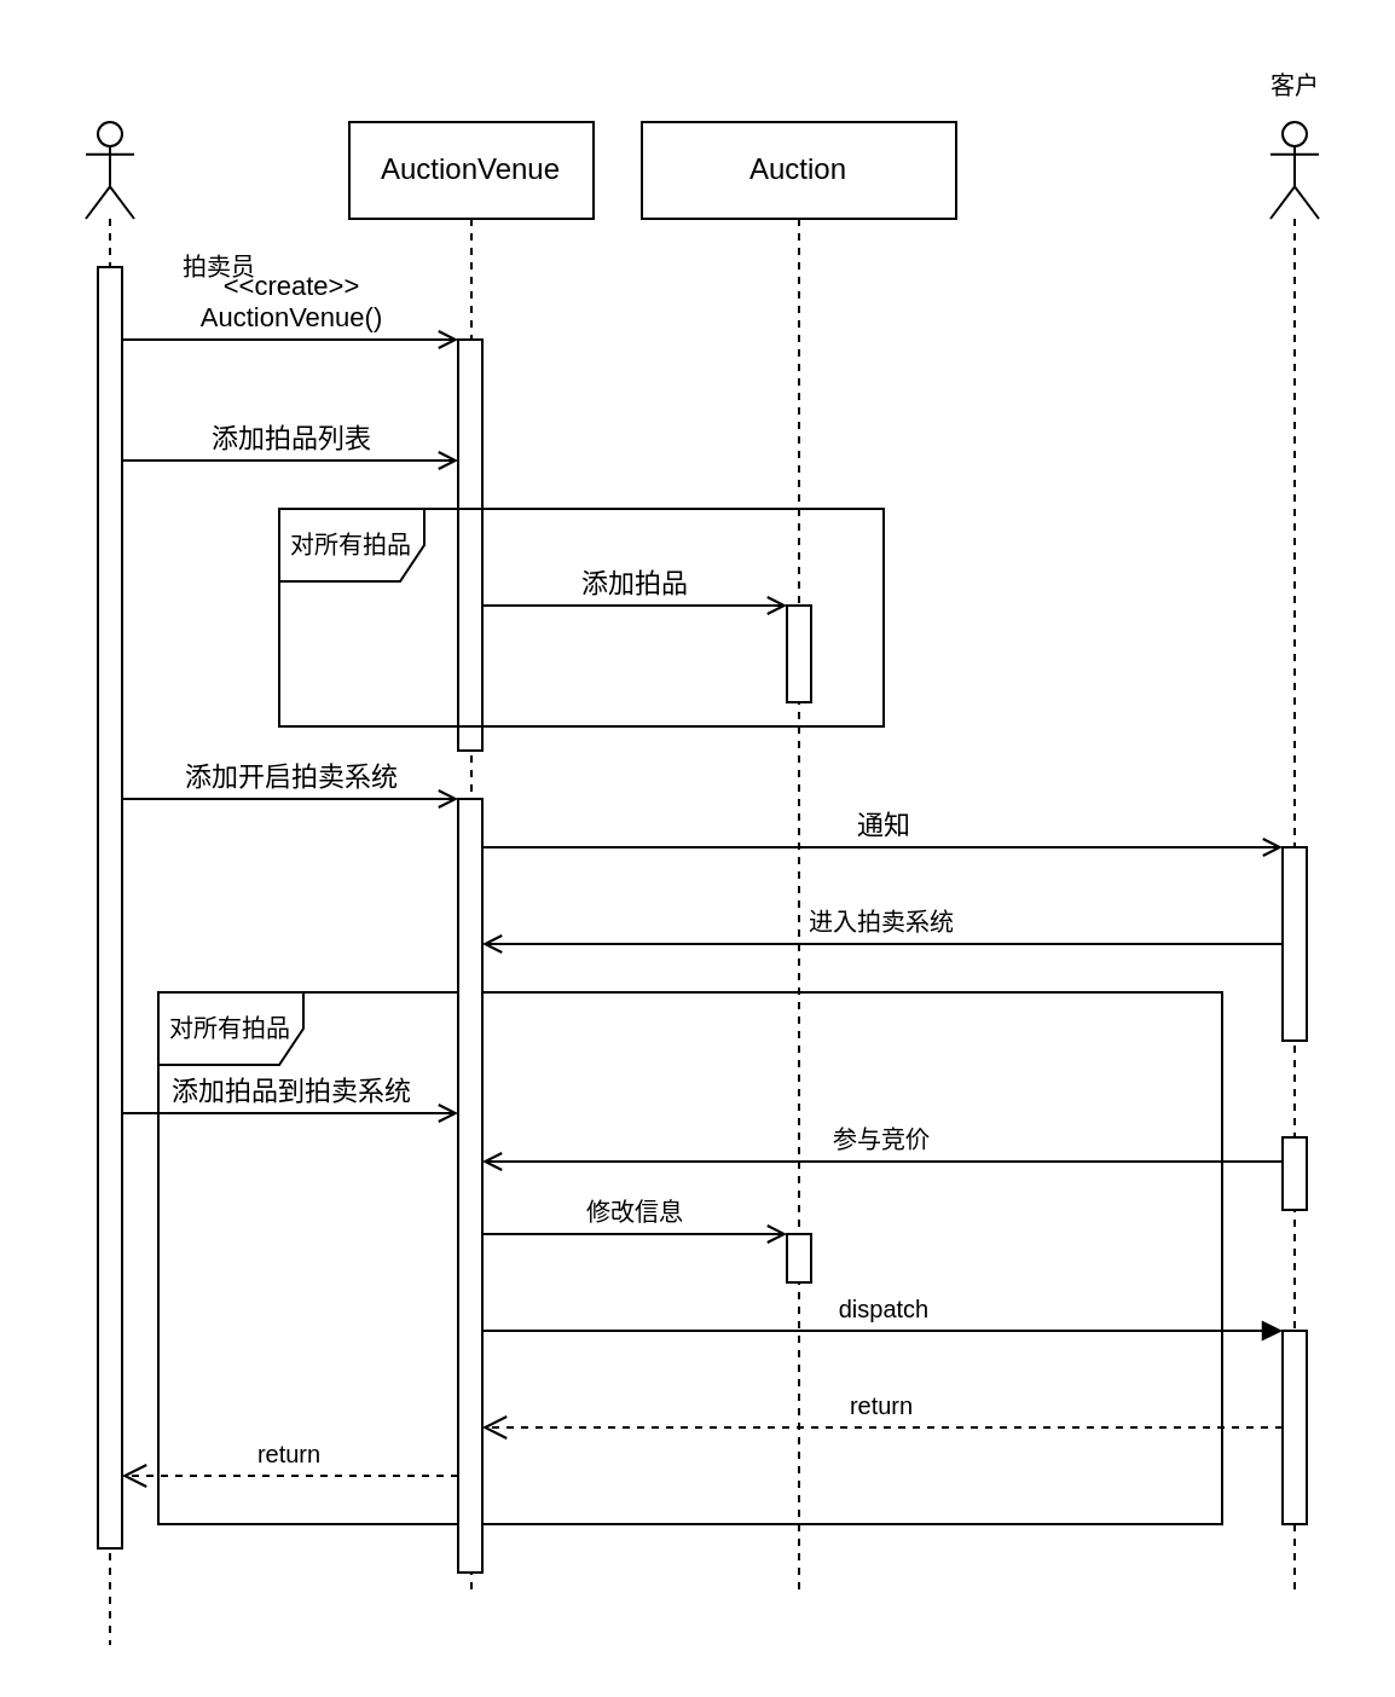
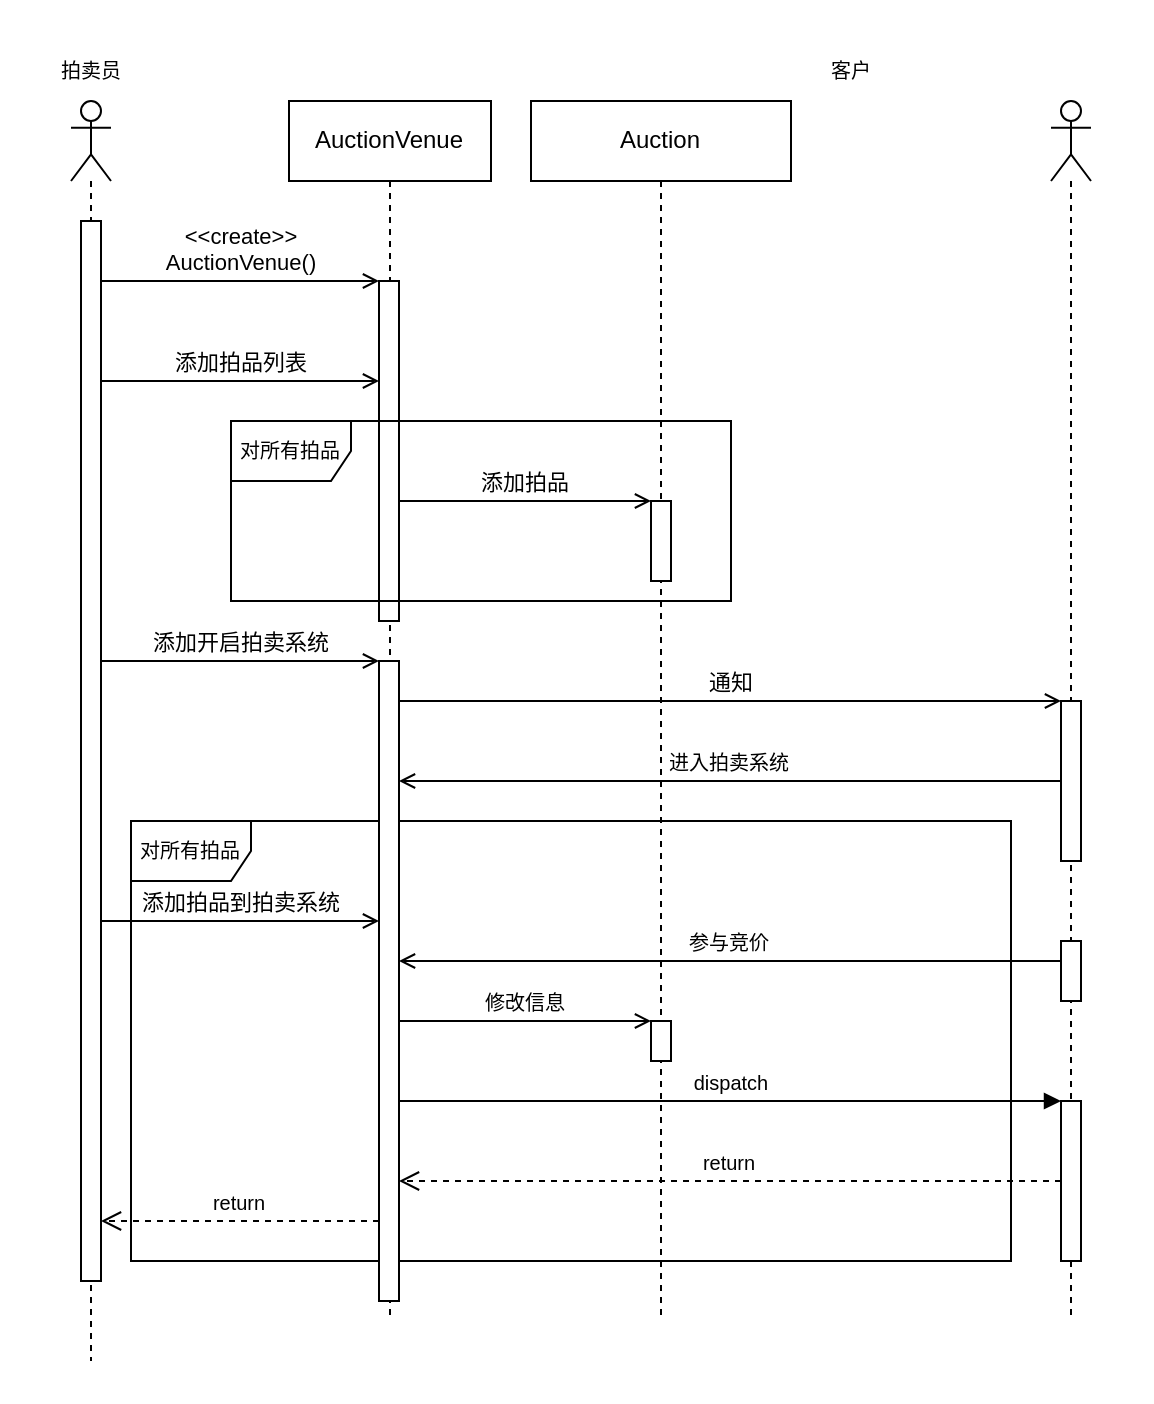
  <mxCell id="0" />
  <mxCell id="1" parent="0" />
  <mxCell id="2" value="&lt;font style=&quot;font-size: 10px;&quot;&gt;对所有拍品&lt;/font&gt;" style="shape=umlFrame;whiteSpace=wrap;html=1;align=center;" vertex="1" parent="1"><mxGeometry x="65" y="410" width="440" height="220" as="geometry" /></mxCell>
  <mxCell id="3" value="&lt;p style=&quot;line-height: 1.2;&quot;&gt;&lt;br&gt;&lt;/p&gt;" style="shape=umlLifeline;participant=umlActor;perimeter=lifelinePerimeter;whiteSpace=wrap;html=1;container=1;collapsible=0;recursiveResize=0;verticalAlign=top;spacingTop=36;outlineConnect=0;" vertex="1" parent="1"><mxGeometry x="35" y="50" width="20" height="630" as="geometry" /></mxCell>
  <mxCell id="4" value="" style="html=1;points=[];perimeter=orthogonalPerimeter;" vertex="1" parent="3"><mxGeometry x="5" y="60" width="10" height="530" as="geometry" /></mxCell>
  <mxCell id="5" value="" style="shape=umlLifeline;participant=umlActor;perimeter=lifelinePerimeter;whiteSpace=wrap;html=1;container=1;collapsible=0;recursiveResize=0;verticalAlign=top;spacingTop=36;outlineConnect=0;" vertex="1" parent="1"><mxGeometry x="525" y="50" width="20" height="610" as="geometry" /></mxCell>
  <mxCell id="6" value="" style="html=1;points=[];perimeter=orthogonalPerimeter;fontSize=10;" vertex="1" parent="5"><mxGeometry x="5" y="300" width="10" height="80" as="geometry" /></mxCell>
  <mxCell id="7" value="" style="html=1;points=[];perimeter=orthogonalPerimeter;fontSize=10;" vertex="1" parent="5"><mxGeometry x="5" y="420" width="10" height="30" as="geometry" /></mxCell>
  <mxCell id="8" value="" style="html=1;points=[];perimeter=orthogonalPerimeter;fontSize=10;" vertex="1" parent="5"><mxGeometry x="5" y="500" width="10" height="80" as="geometry" /></mxCell>
  <mxCell id="9" value="AuctionVenue" style="shape=umlLifeline;perimeter=lifelinePerimeter;whiteSpace=wrap;html=1;container=1;collapsible=0;recursiveResize=0;outlineConnect=0;" vertex="1" parent="1"><mxGeometry x="144" y="50" width="101" height="610" as="geometry" /></mxCell>
  <mxCell id="10" value="" style="html=1;points=[];perimeter=orthogonalPerimeter;" vertex="1" parent="9"><mxGeometry x="45" y="90" width="10" height="170" as="geometry" /></mxCell>
  <mxCell id="11" value="添加拍品" style="html=1;verticalAlign=bottom;endArrow=open;rounded=0;endFill=0;" edge="1" parent="9" target="17"><mxGeometry width="80" relative="1" as="geometry"><mxPoint x="55" y="200" as="sourcePoint" /><mxPoint x="194" y="200" as="targetPoint" /><Array as="points"><mxPoint x="120" y="200" /></Array></mxGeometry></mxCell>
  <mxCell id="12" value="" style="html=1;points=[];perimeter=orthogonalPerimeter;fontSize=10;" vertex="1" parent="9"><mxGeometry x="45" y="280" width="10" height="320" as="geometry" /></mxCell>
  <mxCell id="13" value="&amp;lt;&amp;lt;create&amp;gt;&amp;gt;&lt;br&gt;AuctionVenue()" style="html=1;verticalAlign=bottom;startArrow=none;endArrow=open;startSize=8;rounded=0;startFill=0;endFill=0;" edge="1" target="10" parent="1" source="4"><mxGeometry relative="1" as="geometry"><mxPoint x="110" y="140" as="sourcePoint" /><Array as="points"><mxPoint x="105" y="140" /></Array></mxGeometry></mxCell>
  <mxCell id="14" value="添加拍品列表" style="html=1;verticalAlign=bottom;endArrow=open;rounded=0;endFill=0;" edge="1" parent="1" source="4" target="10"><mxGeometry width="80" relative="1" as="geometry"><mxPoint x="55" y="200" as="sourcePoint" /><mxPoint x="135" y="200" as="targetPoint" /><Array as="points"><mxPoint x="115" y="190" /></Array></mxGeometry></mxCell>
  <mxCell id="15" value="Auction" style="shape=umlLifeline;perimeter=lifelinePerimeter;whiteSpace=wrap;html=1;container=1;collapsible=0;recursiveResize=0;outlineConnect=0;" vertex="1" parent="1"><mxGeometry x="265" y="50" width="130" height="610" as="geometry" /></mxCell>
  <mxCell id="16" value="&lt;font style=&quot;font-size: 10px;&quot;&gt;对所有拍品&lt;/font&gt;" style="shape=umlFrame;whiteSpace=wrap;html=1;align=center;" vertex="1" parent="15"><mxGeometry x="-150" y="160" width="250" height="90" as="geometry" /></mxCell>
  <mxCell id="17" value="" style="html=1;points=[];perimeter=orthogonalPerimeter;" vertex="1" parent="15"><mxGeometry x="60" y="200" width="10" height="40" as="geometry" /></mxCell>
  <mxCell id="18" value="" style="html=1;points=[];perimeter=orthogonalPerimeter;fontSize=10;" vertex="1" parent="15"><mxGeometry x="60" y="460" width="10" height="20" as="geometry" /></mxCell>
  <mxCell id="19" value="添加开启拍卖系统" style="html=1;verticalAlign=bottom;endArrow=open;rounded=0;endFill=0;" edge="1" parent="1" source="4" target="12"><mxGeometry width="80" relative="1" as="geometry"><mxPoint x="55" y="330" as="sourcePoint" /><mxPoint x="194" y="330" as="targetPoint" /><Array as="points"><mxPoint x="115" y="330" /></Array></mxGeometry></mxCell>
  <mxCell id="20" value="通知" style="html=1;verticalAlign=bottom;endArrow=open;rounded=0;endFill=0;" edge="1" parent="1" source="12" target="6"><mxGeometry width="80" relative="1" as="geometry"><mxPoint x="205" y="360" as="sourcePoint" /><mxPoint x="344.21" y="360.22" as="targetPoint" /><Array as="points"><mxPoint x="365" y="350" /></Array></mxGeometry></mxCell>
  <mxCell id="21" value="进入拍卖系统" style="html=1;verticalAlign=bottom;endArrow=open;rounded=0;fontSize=10;endFill=0;" edge="1" parent="1" source="6" target="12"><mxGeometry width="80" relative="1" as="geometry"><mxPoint x="285" y="400" as="sourcePoint" /><mxPoint x="365" y="400" as="targetPoint" /></mxGeometry></mxCell>
  <mxCell id="22" value="添加拍品到拍卖系统" style="html=1;verticalAlign=bottom;endArrow=open;rounded=0;endFill=0;" edge="1" parent="1" source="4" target="12"><mxGeometry width="80" relative="1" as="geometry"><mxPoint x="5" y="550" as="sourcePoint" /><mxPoint x="144.21" y="550.22" as="targetPoint" /><Array as="points"><mxPoint x="105" y="460" /></Array></mxGeometry></mxCell>
  <mxCell id="23" value="参与竞价" style="html=1;verticalAlign=bottom;endArrow=open;rounded=0;fontSize=10;endFill=0;" edge="1" parent="1" source="7" target="12"><mxGeometry width="80" relative="1" as="geometry"><mxPoint x="525" y="460" as="sourcePoint" /><mxPoint x="205" y="459.75" as="targetPoint" /><Array as="points"><mxPoint x="365" y="480" /></Array></mxGeometry></mxCell>
  <mxCell id="24" value="修改信息" style="html=1;verticalAlign=bottom;endArrow=open;rounded=0;fontSize=10;endFill=0;" edge="1" parent="1" source="12" target="18"><mxGeometry width="80" relative="1" as="geometry"><mxPoint x="225" y="510" as="sourcePoint" /><mxPoint x="305" y="510" as="targetPoint" /></mxGeometry></mxCell>
  <mxCell id="25" value="dispatch" style="html=1;verticalAlign=bottom;endArrow=block;entryX=0;entryY=0;rounded=0;fontSize=10;" edge="1" target="8" parent="1" source="12"><mxGeometry relative="1" as="geometry"><mxPoint x="200" y="560" as="sourcePoint" /></mxGeometry></mxCell>
  <mxCell id="26" value="return" style="html=1;verticalAlign=bottom;endArrow=open;dashed=1;endSize=8;rounded=0;fontSize=10;" edge="1" source="8" parent="1" target="12"><mxGeometry relative="1" as="geometry"><mxPoint x="200" y="636" as="targetPoint" /><Array as="points"><mxPoint x="365" y="590" /></Array></mxGeometry></mxCell>
  <mxCell id="27" value="return" style="html=1;verticalAlign=bottom;endArrow=open;dashed=1;endSize=8;rounded=0;fontSize=10;" edge="1" parent="1" source="12" target="4"><mxGeometry relative="1" as="geometry"><mxPoint x="185" y="610" as="sourcePoint" /><mxPoint x="105" y="610" as="targetPoint" /><Array as="points"><mxPoint x="115" y="610" /></Array></mxGeometry></mxCell>
- <mxCell id="28" value="拍卖员" style="text;html=1;align=center;verticalAlign=middle;resizable=0;points=[];autosize=1;strokeColor=none;fillColor=none;fontSize=10;" vertex="1" parent="1"><mxGeometry x="65" y="95" width="50" height="30" as="geometry" /></mxCell>
- <mxCell id="29" value="客户" style="text;html=1;align=center;verticalAlign=middle;resizable=0;points=[];autosize=1;strokeColor=none;fillColor=none;fontSize=10;" vertex="1" parent="1"><mxGeometry x="515" y="20" width="40" height="30" as="geometry" /></mxCell>
+ <mxCell id="28" value="拍卖员" style="text;html=1;align=center;verticalAlign=middle;resizable=0;points=[];autosize=1;strokeColor=none;fillColor=none;fontSize=10;" vertex="1" parent="1"><mxGeometry x="20" y="20" width="50" height="30" as="geometry" /></mxCell>
+ <mxCell id="29" value="客户" style="text;html=1;align=center;verticalAlign=middle;resizable=0;points=[];autosize=1;strokeColor=none;fillColor=none;fontSize=10;" vertex="1" parent="1"><mxGeometry x="405" y="20" width="40" height="30" as="geometry" /></mxCell>
